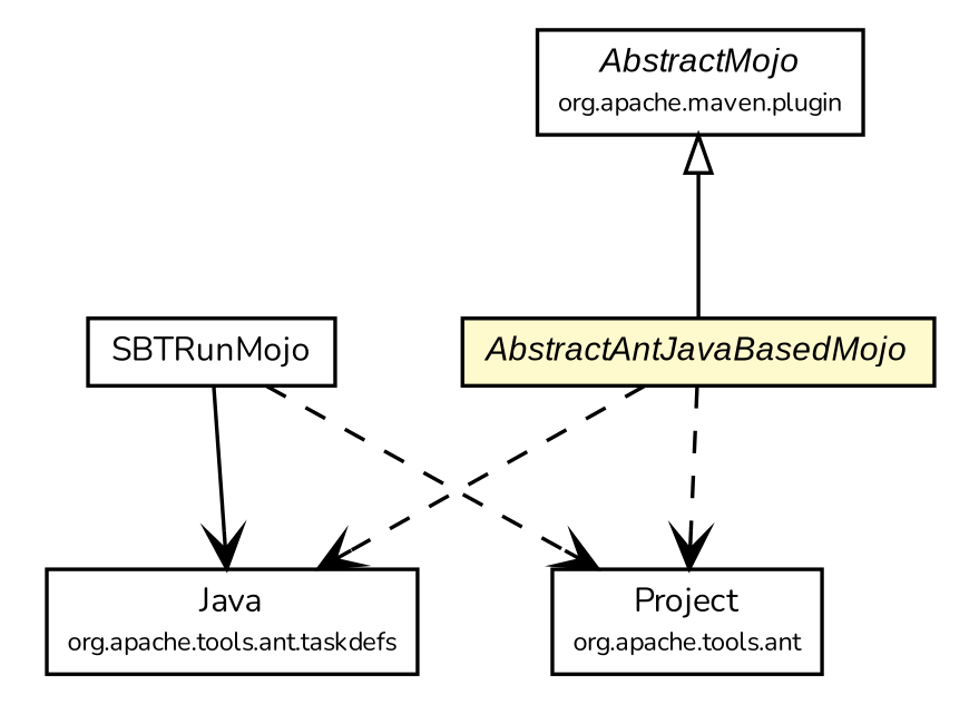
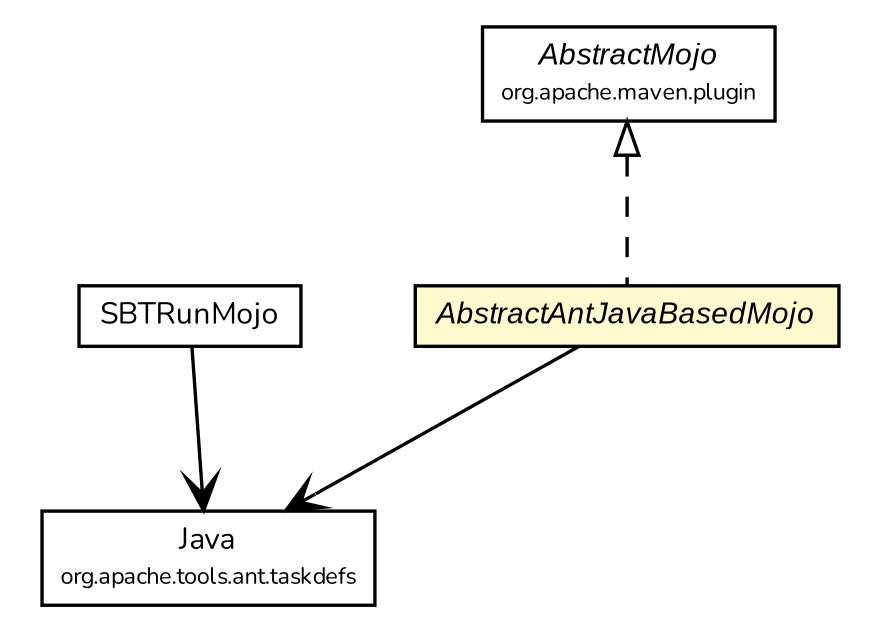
  digraph {
    fontname=Nunito
    nodesep=0.25
    ranksep=0.5
    node [fontcolor=black fontname=Nunito fontsize=9.0 shape=plaintext]
    edge [arrowhead=open color=black fontcolor=black fontname=Nunito fontsize=10.0 headport=p labelfontname=arial labelfontsize=10 style=dashed tailport=p]
    n1 [label=<<table title="com.google.code.sbt.run.plugin.SBTRunMojo" border="0" cellborder="1" cellspacing="0" cellpadding="2" port="p" href="./SBTRunMojo.html"> 		<tr><td><table border="0" cellspacing="0" cellpadding="1"> <tr><td align="center" balign="center"> SBTRunMojo </td></tr> 		</table></td></tr> 		</table>>]
    n2 [label=<<table title="org.apache.tools.ant.taskdefs.Java" border="0" cellborder="1" cellspacing="0" cellpadding="2" port="p" href="http://maven-play-plugin.googlecode.com/svn/apidocs/org/apache/ant/ant/1.9.4/org/apache/tools/ant/taskdefs/Java.html"> 		<tr><td><table border="0" cellspacing="0" cellpadding="1"> <tr><td align="center" balign="center"> Java </td></tr> <tr><td align="center" balign="center"><font point-size="7.0"> org.apache.tools.ant.taskdefs </font></td></tr> 		</table></td></tr> 		</table>>]
-   n3 [label=<<table title="org.apache.tools.ant.Project" border="0" cellborder="1" cellspacing="0" cellpadding="2" port="p" href="http://maven-play-plugin.googlecode.com/svn/apidocs/org/apache/ant/ant/1.9.4/org/apache/tools/ant/Project.html"> 		<tr><td><table border="0" cellspacing="0" cellpadding="1"> <tr><td align="center" balign="center"> Project </td></tr> <tr><td align="center" balign="center"><font point-size="7.0"> org.apache.tools.ant </font></td></tr> 		</table></td></tr> 		</table>>]
    n4 [label=<<table title="com.google.code.sbt.run.plugin.AbstractAntJavaBasedMojo" border="0" cellborder="1" cellspacing="0" cellpadding="2" port="p" bgcolor="lemonChiffon" href="./AbstractAntJavaBasedMojo.html"> 		<tr><td><table border="0" cellspacing="0" cellpadding="1"> <tr><td align="center" balign="center"><font face="arial italic"> AbstractAntJavaBasedMojo </font></td></tr> 		</table></td></tr> 		</table>>]
    n5 [label=<<table title="org.apache.maven.plugin.AbstractMojo" border="0" cellborder="1" cellspacing="0" cellpadding="2" port="p" href="http://maven.apache.org/ref/2.2.1/maven-plugin-api/apidocs/org/apache/maven/plugin/AbstractMojo.html"> 		<tr><td><table border="0" cellspacing="0" cellpadding="1"> <tr><td align="center" balign="center"><font face="arial italic"> AbstractMojo </font></td></tr> <tr><td align="center" balign="center"><font point-size="7.0"> org.apache.maven.plugin </font></td></tr> 		</table></td></tr> 		</table>>]
    n1 -> n2 [style=solid]
-   n1 -> n3
-   n4 -> n2
-   n4 -> n3
-   n5 -> n4 [arrowtail=empty dir=back fontsize=10 arrowhead="" color="" fontcolor="" style=""]
+   n4 -> n2 [style=solid]
+   n5 -> n4 [arrowtail=empty dir=back fontsize=10 arrowhead="" color="" fontcolor=""]
  }
